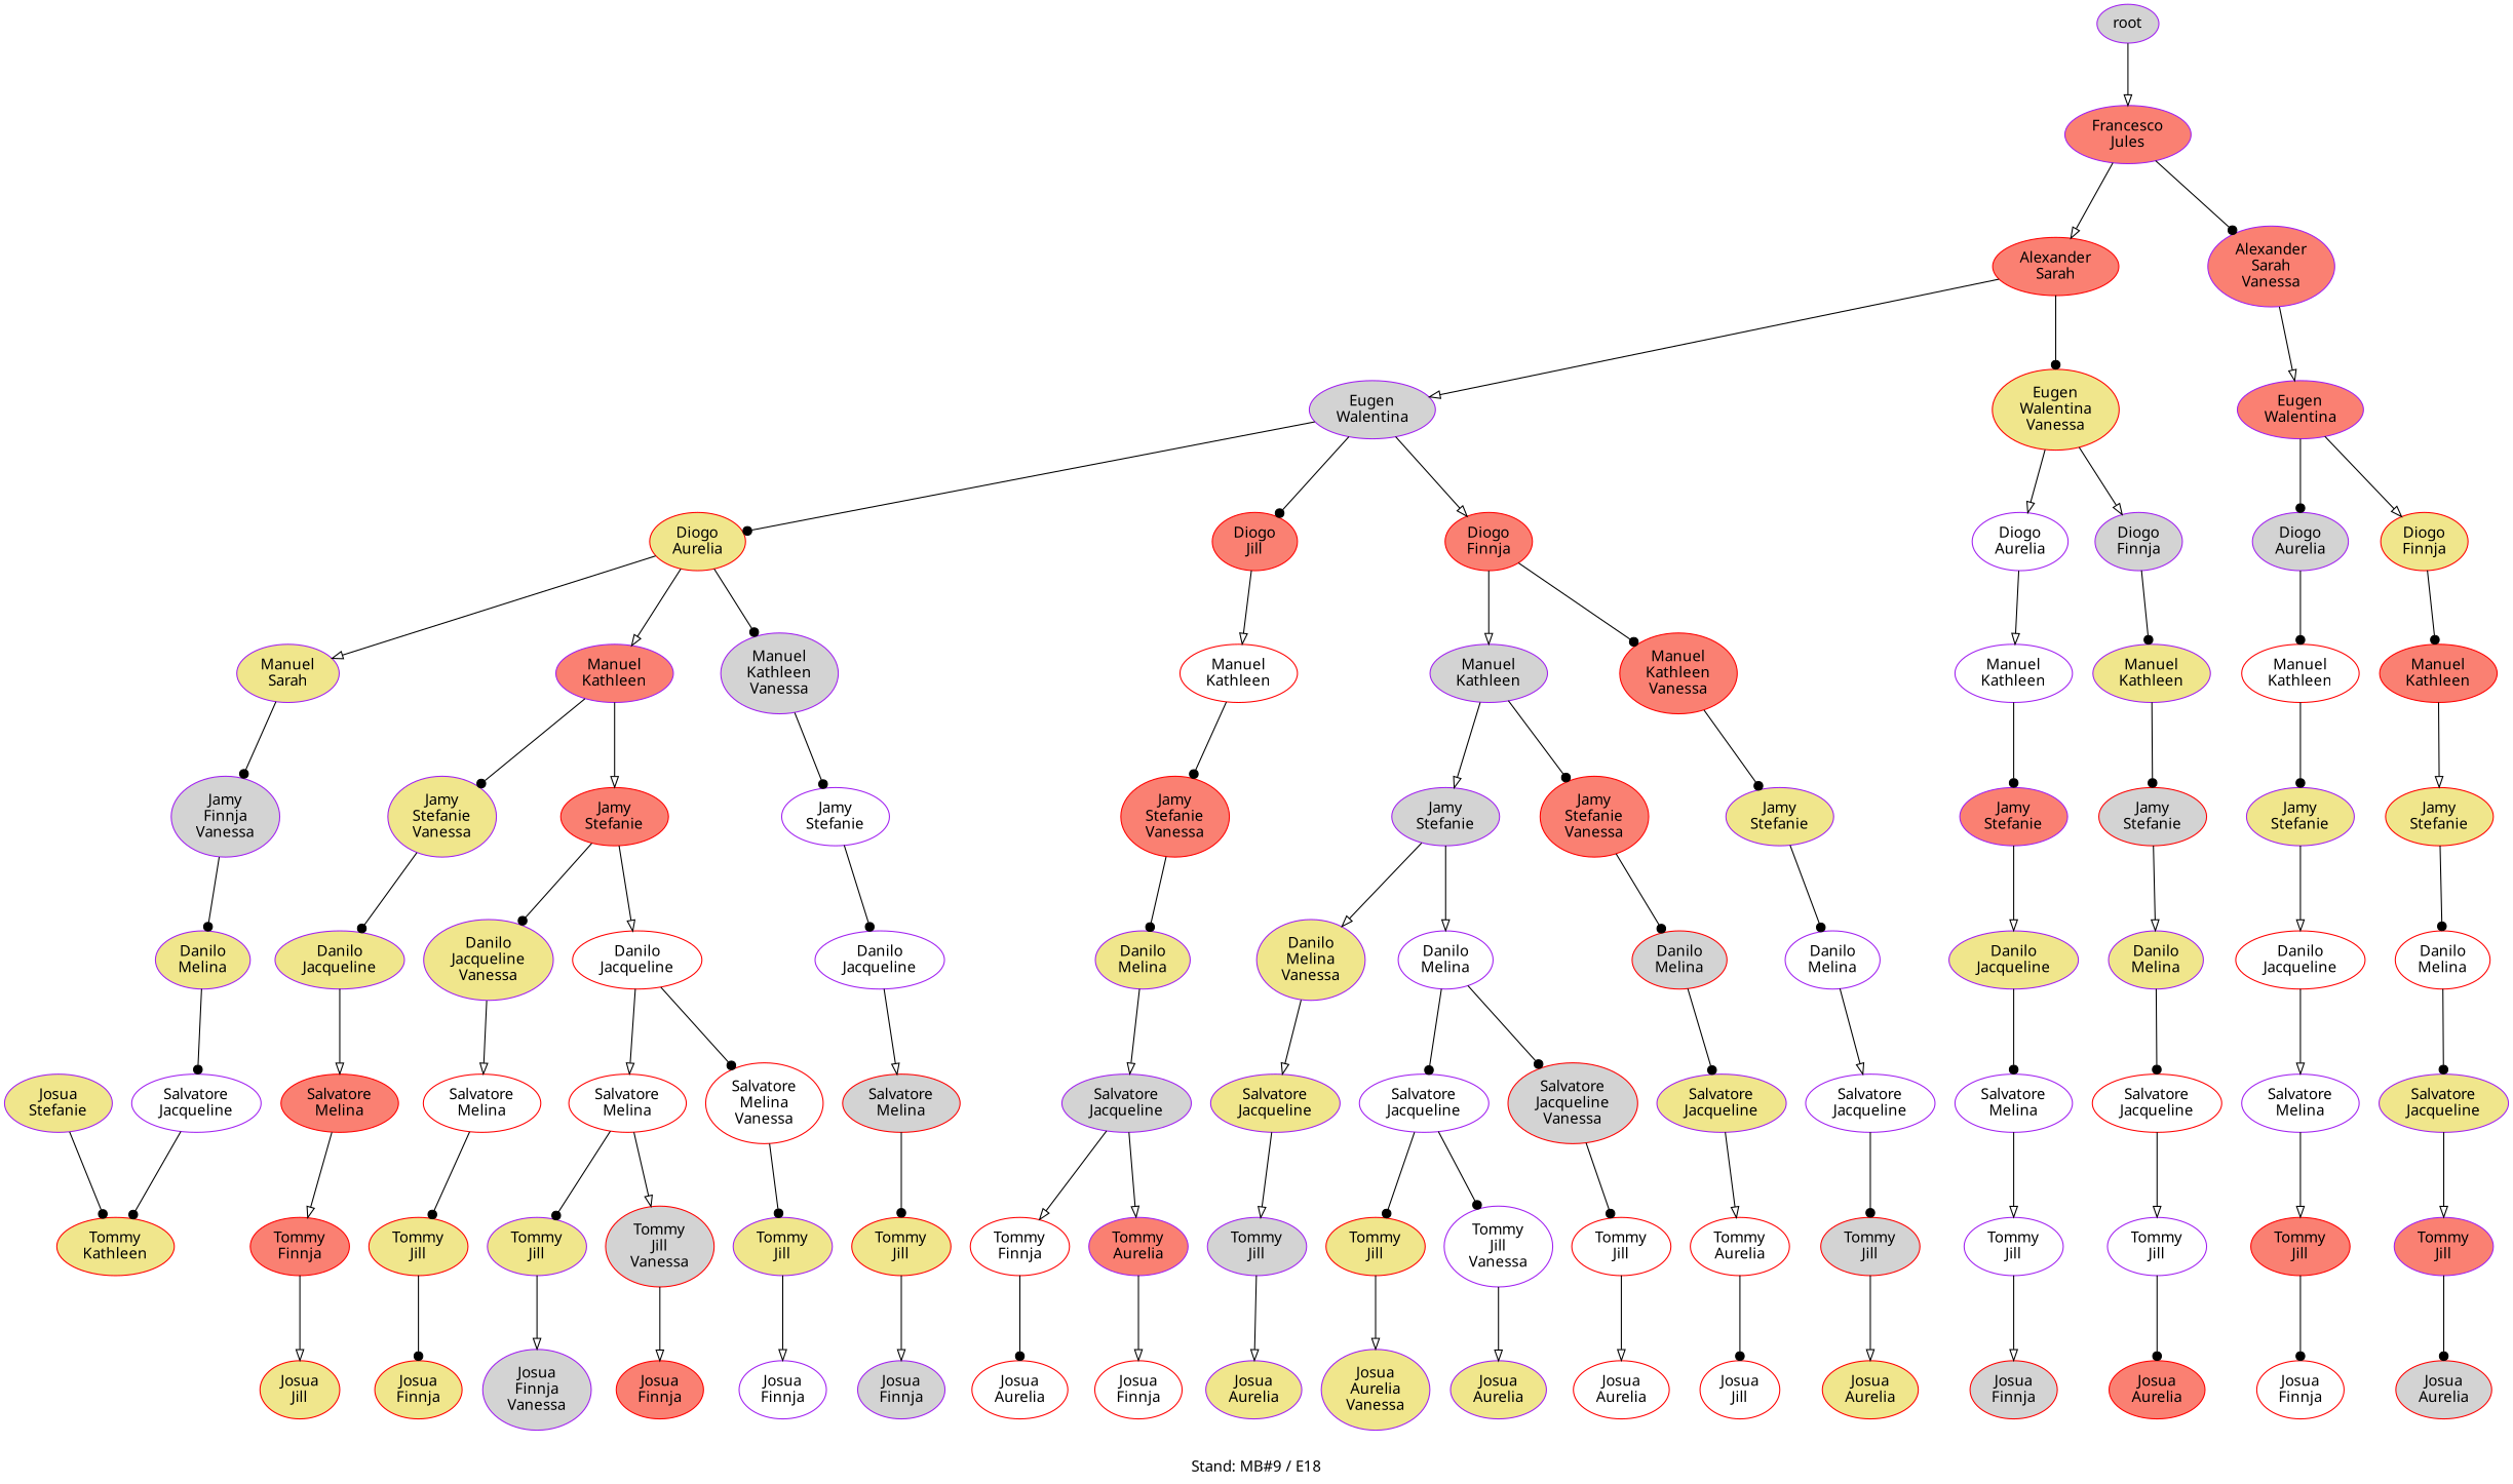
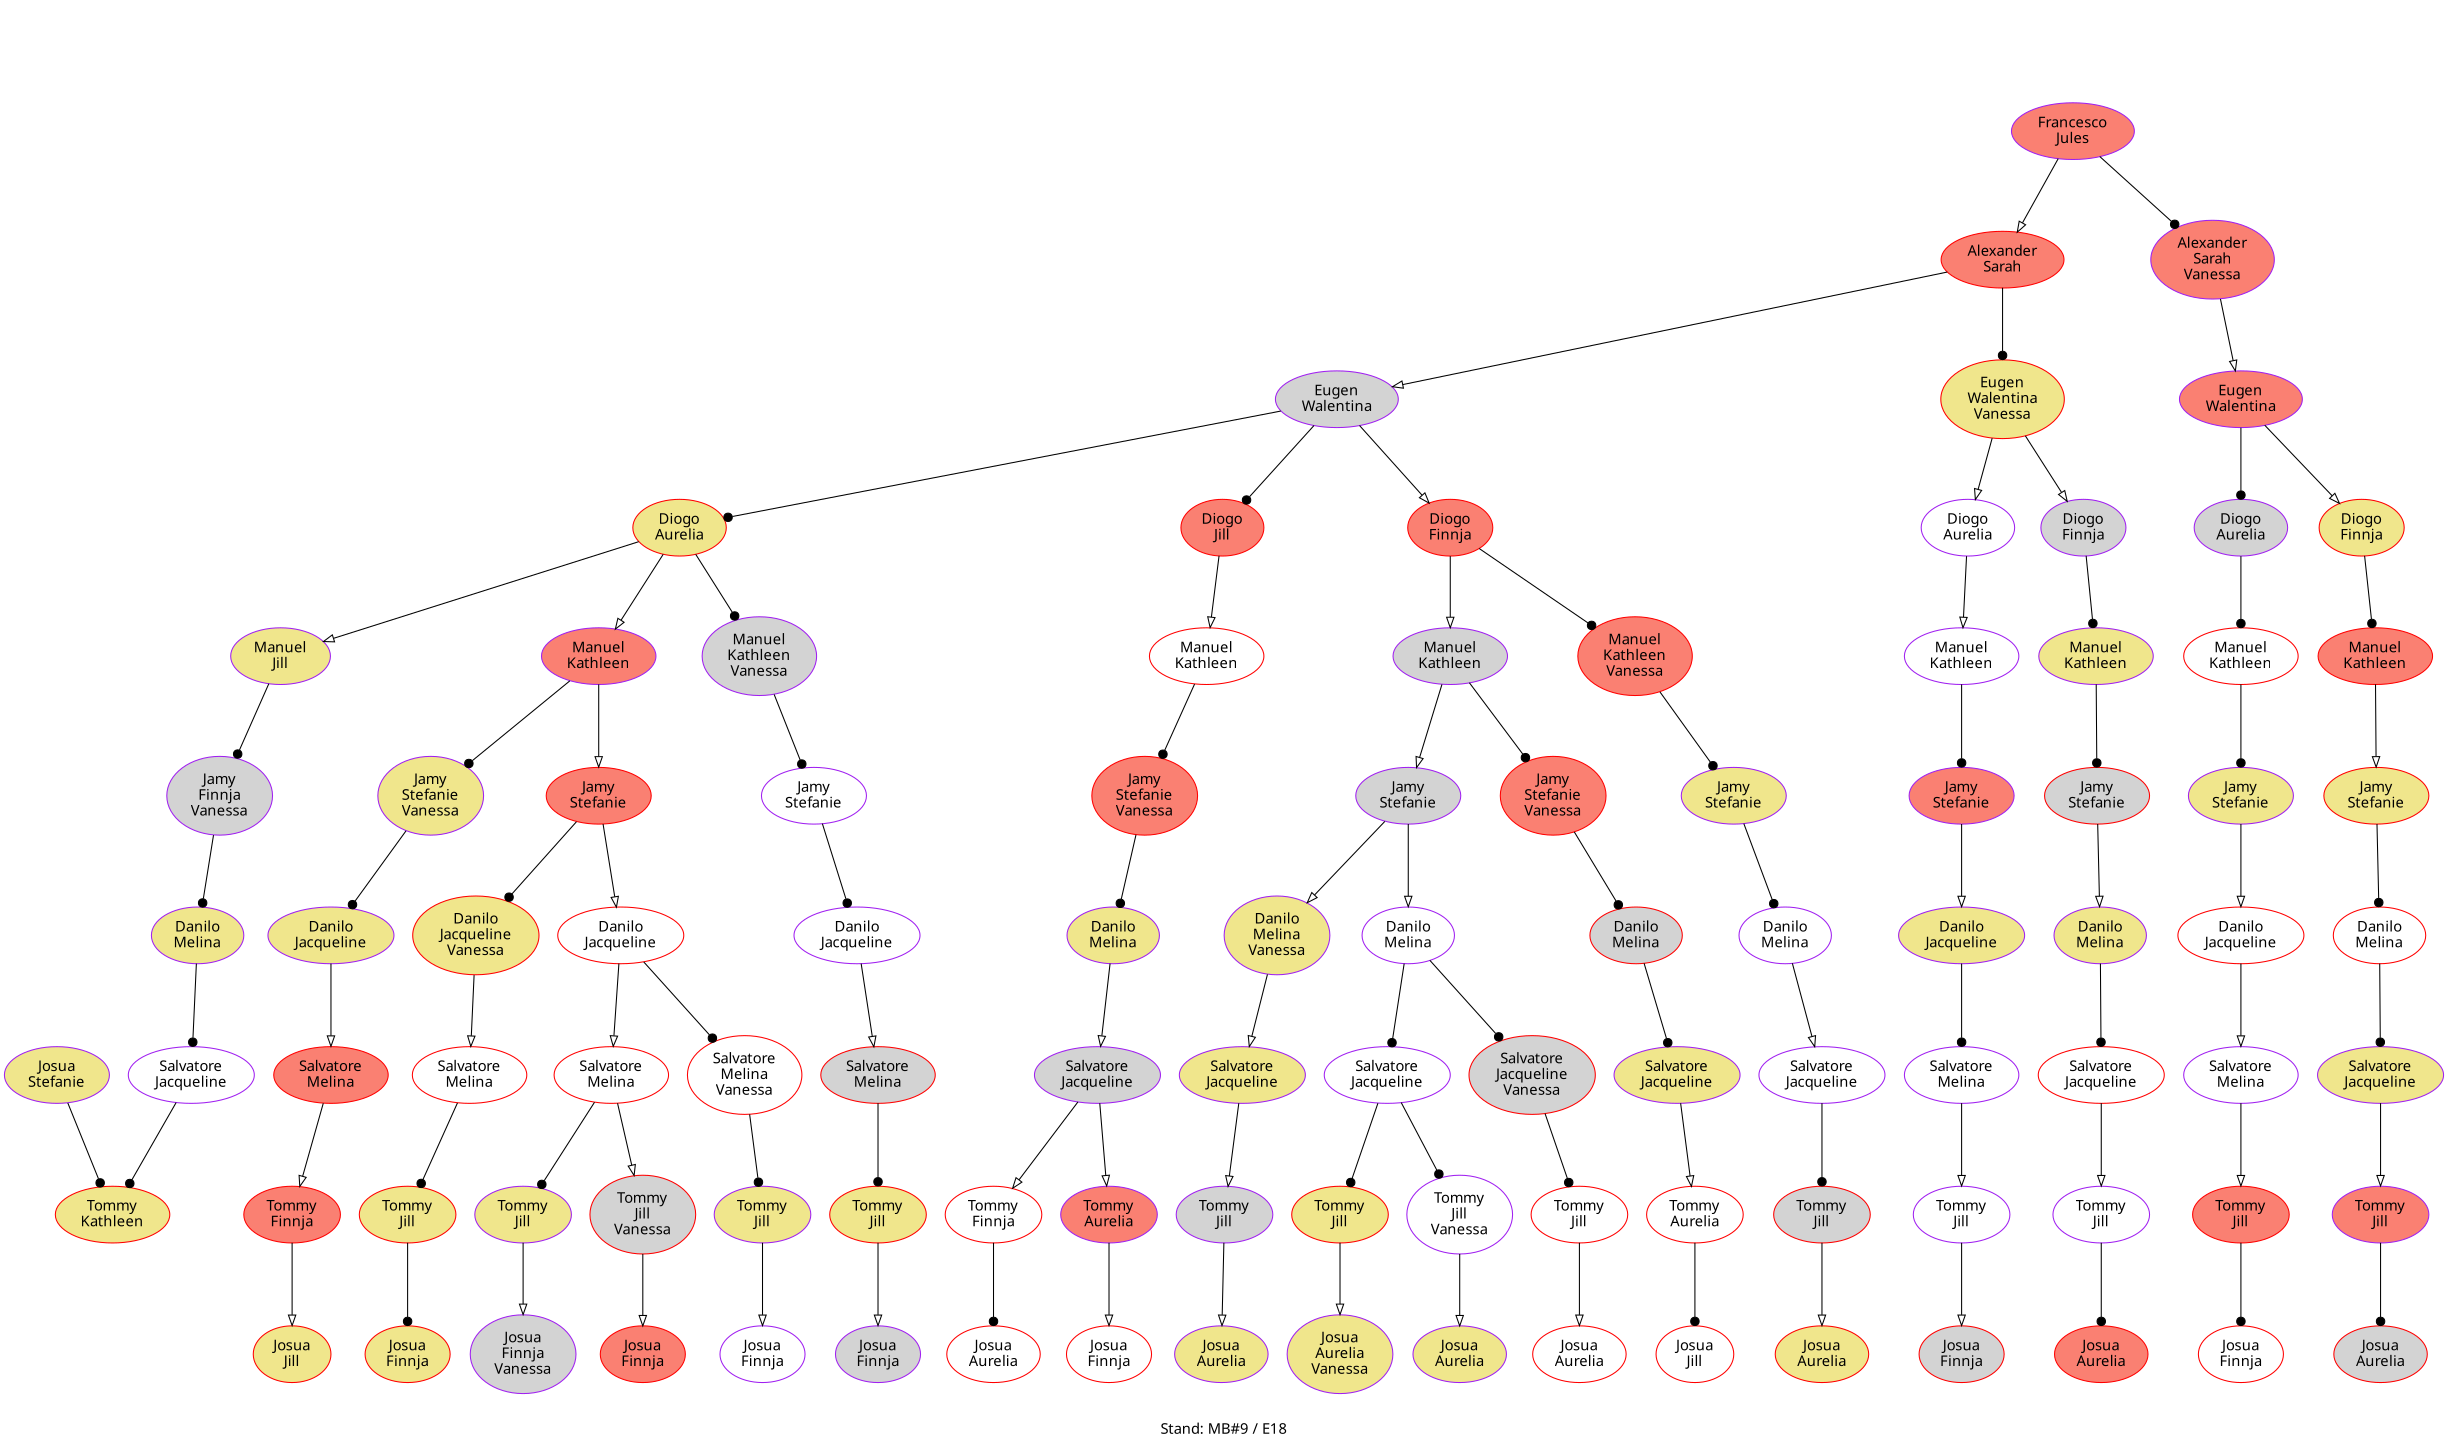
  digraph {
    fontname="Noto Sans"
    label="Stand: MB#9 / E18"
    labelloc=b
    ranksep=0.8
    node [color=purple fillcolor=khaki fontname="Noto Sans" style=filled]
    edge [arrowhead=onormal fontname="Noto Sans"]
    n1 [fillcolor=salmon label="Francesco\nJules"]
    n2 [color=red fillcolor=salmon label="Alexander\nSarah"]
    n3 [fillcolor=salmon label="Alexander\nSarah\nVanessa"]
    n4 [fillcolor=lightgrey label="Eugen\nWalentina"]
    n5 [color=red label="Eugen\nWalentina\nVanessa"]
    n6 [fillcolor=salmon label="Eugen\nWalentina"]
-   root [fillcolor=lightgrey]
    n8 [color=red label="Diogo\nAurelia"]
    n9 [color=red fillcolor=salmon label="Diogo\nJill"]
    n10 [color=red fillcolor=salmon label="Diogo\nFinnja"]
    n11 [fillcolor=white label="Diogo\nAurelia"]
    n12 [fillcolor=lightgrey label="Diogo\nFinnja"]
-   n13 [label="Manuel\nSarah"]
+   n13 [label="Manuel\nJill"]
    n14 [fillcolor=salmon label="Manuel\nKathleen"]
    n15 [fillcolor=lightgrey label="Manuel\nKathleen\nVanessa"]
    n16 [color=red fillcolor=white label="Manuel\nKathleen"]
    n17 [fillcolor=lightgrey label="Manuel\nKathleen"]
    n18 [color=red fillcolor=salmon label="Manuel\nKathleen\nVanessa"]
    n19 [fillcolor=lightgrey label="Jamy\nFinnja\nVanessa"]
    n20 [label="Jamy\nStefanie\nVanessa"]
    n21 [color=red fillcolor=salmon label="Jamy\nStefanie"]
    n22 [fillcolor=white label="Jamy\nStefanie"]
    n23 [label="Danilo\nMelina"]
    n24 [fillcolor=white label="Salvatore\nJacqueline"]
    n25 [color=red label="Tommy\nKathleen"]
    n26 [label="Josua\nStefanie"]
    n27 [color=red fillcolor=salmon label="Jamy\nStefanie\nVanessa"]
    n28 [label="Danilo\nMelina"]
    n29 [fillcolor=lightgrey label="Salvatore\nJacqueline"]
    n30 [color=red fillcolor=white label="Tommy\nFinnja"]
    n31 [fillcolor=salmon label="Tommy\nAurelia"]
    n32 [color=red fillcolor=white label="Josua\nAurelia"]
    n33 [color=red fillcolor=white label="Josua\nFinnja"]
    n34 [label="Danilo\nJacqueline"]
-   n35 [label="Danilo\nJacqueline\nVanessa"]
+   n35 [color=red label="Danilo\nJacqueline\nVanessa"]
    n36 [color=red fillcolor=white label="Danilo\nJacqueline"]
    n37 [color=red fillcolor=salmon label="Salvatore\nMelina"]
    n38 [color=red fillcolor=salmon label="Tommy\nFinnja"]
    n39 [color=red label="Josua\nJill"]
    n40 [fillcolor=lightgrey label="Diogo\nAurelia"]
    n41 [color=red label="Diogo\nFinnja"]
    n42 [color=red fillcolor=white label="Manuel\nKathleen"]
    n43 [color=red fillcolor=salmon label="Manuel\nKathleen"]
    n44 [label="Jamy\nStefanie"]
    n45 [color=red fillcolor=white label="Danilo\nJacqueline"]
    n46 [fillcolor=white label="Salvatore\nMelina"]
    n47 [color=red fillcolor=salmon label="Tommy\nJill"]
    n48 [color=red fillcolor=white label="Josua\nFinnja"]
    n49 [color=red fillcolor=white label="Salvatore\nMelina"]
    n50 [color=red fillcolor=white label="Salvatore\nMelina"]
    n51 [color=red fillcolor=white label="Salvatore\nMelina\nVanessa"]
    n52 [color=red label="Tommy\nJill"]
    n53 [color=red label="Josua\nFinnja"]
    n54 [fillcolor=white label="Manuel\nKathleen"]
    n55 [label="Manuel\nKathleen"]
    n56 [fillcolor=salmon label="Jamy\nStefanie"]
    n57 [label="Danilo\nJacqueline"]
    n58 [fillcolor=white label="Salvatore\nMelina"]
    n59 [fillcolor=white label="Tommy\nJill"]
    n60 [color=red fillcolor=lightgrey label="Josua\nFinnja"]
    n61 [label="Tommy\nJill"]
    n62 [color=red fillcolor=lightgrey label="Tommy\nJill\nVanessa"]
    n63 [label="Tommy\nJill"]
    n64 [fillcolor=lightgrey label="Josua\nFinnja\nVanessa"]
    n65 [color=red fillcolor=salmon label="Josua\nFinnja"]
    n66 [fillcolor=white label="Danilo\nJacqueline"]
    n67 [color=red fillcolor=lightgrey label="Salvatore\nMelina"]
    n68 [color=red label="Tommy\nJill"]
    n69 [fillcolor=lightgrey label="Josua\nFinnja"]
    n70 [fillcolor=white label="Josua\nFinnja"]
    n71 [color=red label="Jamy\nStefanie"]
    n72 [color=red fillcolor=white label="Danilo\nMelina"]
    n73 [label="Salvatore\nJacqueline"]
    n74 [fillcolor=salmon label="Tommy\nJill"]
    n75 [color=red fillcolor=lightgrey label="Josua\nAurelia"]
    n76 [fillcolor=lightgrey label="Jamy\nStefanie"]
    n77 [color=red fillcolor=salmon label="Jamy\nStefanie\nVanessa"]
    n78 [label="Jamy\nStefanie"]
    n79 [label="Danilo\nMelina\nVanessa"]
    n80 [fillcolor=white label="Danilo\nMelina"]
    n81 [color=red fillcolor=lightgrey label="Danilo\nMelina"]
    n82 [label="Salvatore\nJacqueline"]
    n83 [fillcolor=white label="Salvatore\nJacqueline"]
    n84 [color=red fillcolor=lightgrey label="Salvatore\nJacqueline\nVanessa"]
    n85 [fillcolor=lightgrey label="Tommy\nJill"]
    n86 [label="Josua\nAurelia"]
    n87 [color=red fillcolor=lightgrey label="Jamy\nStefanie"]
    n88 [label="Danilo\nMelina"]
    n89 [color=red fillcolor=white label="Salvatore\nJacqueline"]
    n90 [fillcolor=white label="Tommy\nJill"]
    n91 [color=red fillcolor=salmon label="Josua\nAurelia"]
    n92 [color=red label="Tommy\nJill"]
    n93 [fillcolor=white label="Tommy\nJill\nVanessa"]
    n94 [color=red fillcolor=white label="Tommy\nJill"]
    n95 [label="Josua\nAurelia\nVanessa"]
    n96 [label="Josua\nAurelia"]
    n97 [fillcolor=white label="Danilo\nMelina"]
    n98 [fillcolor=white label="Salvatore\nJacqueline"]
    n99 [color=red fillcolor=lightgrey label="Tommy\nJill"]
    n100 [color=red label="Josua\nAurelia"]
    n101 [color=red fillcolor=white label="Josua\nAurelia"]
    n102 [label="Salvatore\nJacqueline"]
    n103 [color=red fillcolor=white label="Tommy\nAurelia"]
    n104 [color=red fillcolor=white label="Josua\nJill"]
    n1 -> n2
    n1 -> n3 [arrowhead=dot]
    n2 -> n4
    n2 -> n5 [arrowhead=dot]
    n3 -> n6
    n4 -> n8 [arrowhead=dot]
    n4 -> n9 [arrowhead=dot]
    n4 -> n10
    n5 -> n11
    n5 -> n12
    n6 -> n40 [arrowhead=dot]
    n6 -> n41
-   root -> n1
    n8 -> n13
    n8 -> n14
    n8 -> n15 [arrowhead=dot]
    n9 -> n16
    n10 -> n17
    n10 -> n18 [arrowhead=dot]
    n11 -> n54
    n12 -> n55 [arrowhead=dot]
    n13 -> n19 [arrowhead=dot]
    n14 -> n20 [arrowhead=dot]
    n14 -> n21
    n15 -> n22 [arrowhead=dot]
    n16 -> n27 [arrowhead=dot]
    n17 -> n76
    n17 -> n77 [arrowhead=dot]
    n18 -> n78 [arrowhead=dot]
    n19 -> n23 [arrowhead=dot]
    n20 -> n34 [arrowhead=dot]
    n21 -> n35 [arrowhead=dot]
    n21 -> n36
    n22 -> n66 [arrowhead=dot]
    n23 -> n24 [arrowhead=dot]
    n24 -> n25 [arrowhead=dot]
    n26 -> n25 [arrowhead=dot]
    n27 -> n28 [arrowhead=dot]
    n28 -> n29
    n29 -> n30
    n29 -> n31
    n30 -> n32 [arrowhead=dot]
    n31 -> n33
    n34 -> n37
    n35 -> n49
    n36 -> n50
    n36 -> n51 [arrowhead=dot]
    n37 -> n38
    n38 -> n39
    n40 -> n42 [arrowhead=dot]
    n41 -> n43 [arrowhead=dot]
    n42 -> n44 [arrowhead=dot]
    n43 -> n71
    n44 -> n45
    n45 -> n46
    n46 -> n47
    n47 -> n48 [arrowhead=dot]
    n49 -> n52 [arrowhead=dot]
    n50 -> n61 [arrowhead=dot]
    n50 -> n62
    n51 -> n63 [arrowhead=dot]
    n52 -> n53 [arrowhead=dot]
    n54 -> n56 [arrowhead=dot]
    n55 -> n87 [arrowhead=dot]
    n56 -> n57
    n57 -> n58 [arrowhead=dot]
    n58 -> n59
    n59 -> n60
    n61 -> n64
    n62 -> n65
    n63 -> n70
    n66 -> n67
    n67 -> n68 [arrowhead=dot]
    n68 -> n69
    n71 -> n72 [arrowhead=dot]
    n72 -> n73 [arrowhead=dot]
    n73 -> n74
    n74 -> n75 [arrowhead=dot]
    n76 -> n79
    n76 -> n80
    n77 -> n81 [arrowhead=dot]
    n78 -> n97 [arrowhead=dot]
    n79 -> n82
    n80 -> n83 [arrowhead=dot]
    n80 -> n84 [arrowhead=dot]
    n81 -> n102 [arrowhead=dot]
    n82 -> n85
    n83 -> n92 [arrowhead=dot]
    n83 -> n93 [arrowhead=dot]
    n84 -> n94 [arrowhead=dot]
    n85 -> n86
    n87 -> n88
    n88 -> n89 [arrowhead=dot]
    n89 -> n90
    n90 -> n91 [arrowhead=dot]
    n92 -> n95
    n93 -> n96
    n94 -> n101
    n97 -> n98
    n98 -> n99 [arrowhead=dot]
    n99 -> n100
    n102 -> n103
    n103 -> n104 [arrowhead=dot]
  }
